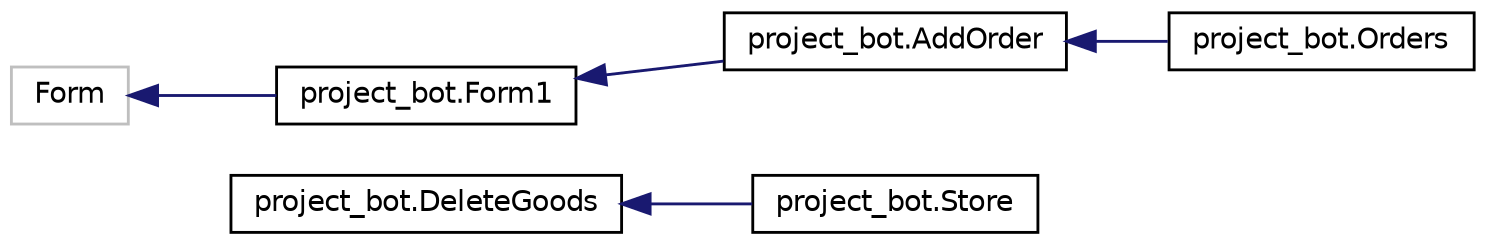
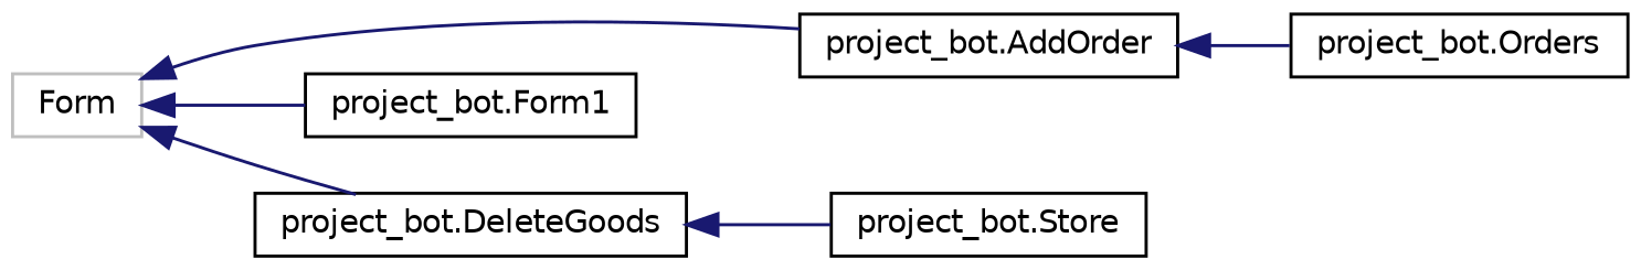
  digraph {
    rankdir=LR
    node [color=black fillcolor=white fontname=Helvetica fontsize=10 shape=record style=filled]
    edge [color=midnightblue dir=back fontname=Helvetica fontsize=10 labelfontname=Helvetica labelfontsize=10 style=solid]
    n1 [color=grey75 height=0.2 label=Form width=0.4]
    n2 [height=0.2 label="project_bot.AddOrder" width=0.4]
    n3 [height=0.2 label="project_bot.DeleteGoods" width=0.4]
    n4 [height=0.2 label="project_bot.Form1" width=0.4]
    n5 [height=0.2 label="project_bot.Orders" width=0.4]
    n6 [height=0.2 label="project_bot.Store" width=0.4]
-   n4 -> n2
+   n1 -> n2
+   n1 -> n3
    n1 -> n4
    n2 -> n5
    n3 -> n6
  }
